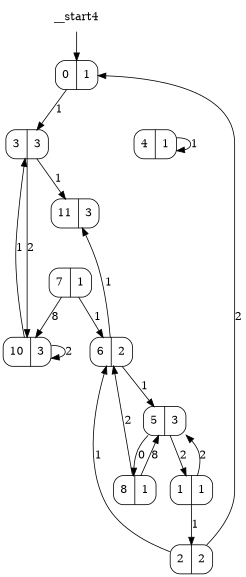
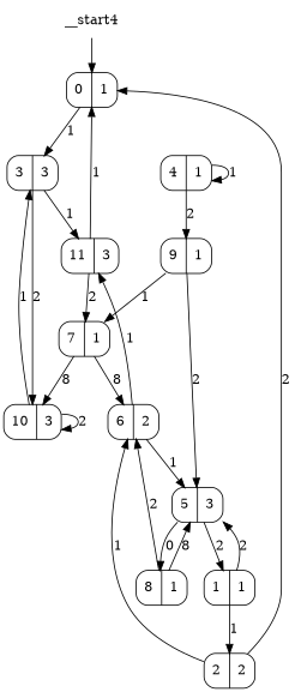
  digraph {
    node [shape=record style=rounded]
    n1 [label="0|1"]
    n2 [label="3|3"]
    n3 [label="10|3"]
    n4 [label="11|3"]
    n5 [label="7|1"]
    n6 [label="6|2"]
    n7 [label="1|1"]
    n8 [label="2|2"]
    n9 [label="5|3"]
    n10 [label="8|1"]
    n11 [label="4|1"]
+   n12 [label="9|1"]
    n13 [label=__start4 shape=none style=""]
    n1 -> n2 [label=1]
    n2 -> n3 [label=2]
    n2 -> n4 [label=1]
    n3 -> n2 [label=1]
    n3 -> n3 [label=2]
+   n4 -> n1 [label=1]
+   n4 -> n5 [label=2]
    n5 -> n3 [label=8]
-   n5 -> n6 [label=1]
+   n5 -> n6 [label=8]
    n6 -> n4 [label=1]
    n6 -> n9 [label=1]
    n7 -> n8 [label=1]
    n7 -> n9 [label=2]
    n8 -> n1 [label=2]
    n8 -> n6 [label=1]
    n9 -> n7 [label=2]
    n9 -> n10 [label=0]
    n10 -> n6 [label=2]
    n10 -> n9 [label=8]
    n11 -> n11 [label=1]
+   n11 -> n12 [label=2]
+   n12 -> n5 [label=1]
+   n12 -> n9 [label=2]
    n13 -> n1
  }
